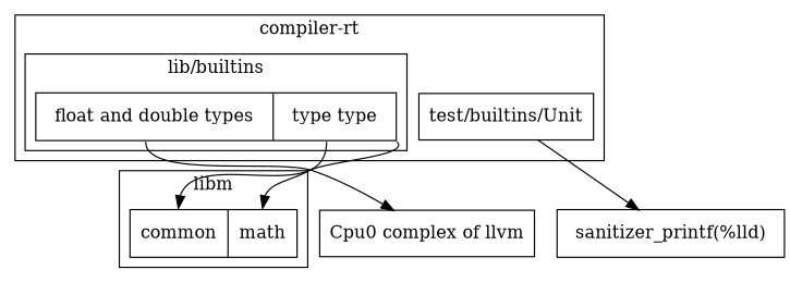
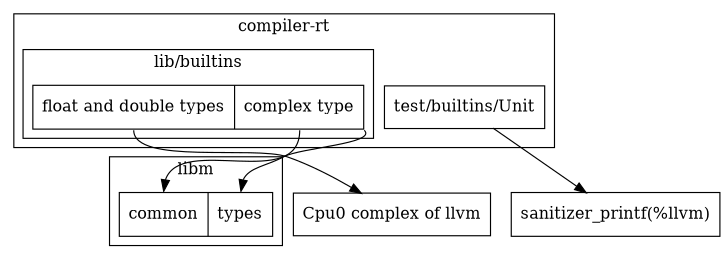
  digraph {
    compound=true
    rankdir=TB
    node [shape=record]
-   n1 [label="<fdt> float and double types | <ct> type type"]
+   n1 [label="<fdt> float and double types | <ct> complex type"]
    n2 [label="test/builtins/Unit"]
-   n3 [label="<c> common | <ma> math"]
+   n3 [label="<c> common | <ma> types"]
    n4 [label="Cpu0 complex of llvm"]
-   n5 [label="sanitizer_printf(%lld)"]
+   n5 [label="sanitizer_printf(%llvm)"]
    subgraph cluster_1 {
      label="compiler-rt"
      n2
      subgraph cluster_2 {
        label="lib/builtins"
        n1
      }
    }
    subgraph cluster_3 {
      label=libm
      n3
    }
    n1 -> n3 [headport=c tailport=ct]
    n1 -> n3 [headport=ma tailport="ct:se"]
    n1 -> n4 [tailport=fdt]
    n2 -> n5
  }
